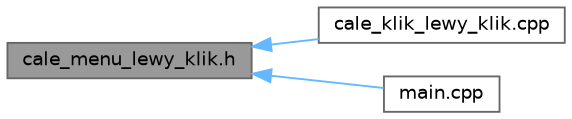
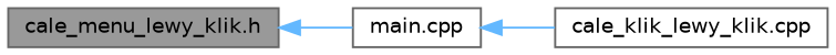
  digraph {
    rankdir=LR
    node [color=grey40 fillcolor=white fontname=Helvetica fontsize=10 shape=box style=filled]
    edge [color=steelblue1 dir=back fontname=Helvetica fontsize=10 labelfontname=Helvetica labelfontsize=10 style=solid]
    n1 [color=gray40 fillcolor=grey60 fontcolor=black height=0.2 label="cale_menu_lewy_klik.h" width=0.4]
    n2 [height=0.2 label="cale_klik_lewy_klik.cpp" width=0.4]
    n3 [height=0.2 label="main.cpp" width=0.4]
-   n1 -> n2
+   n3 -> n2
    n1 -> n3
  }
